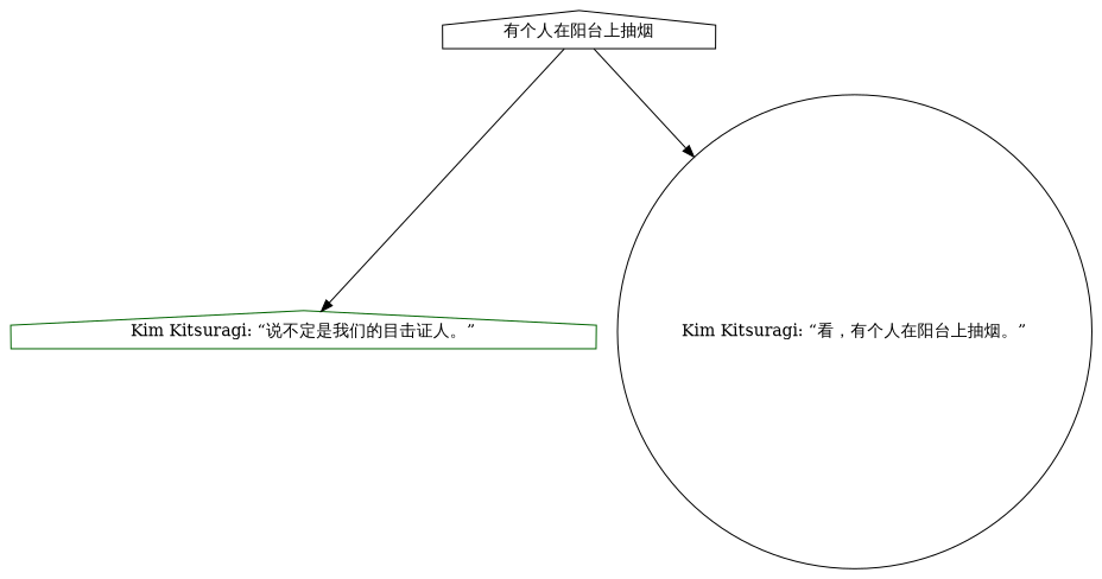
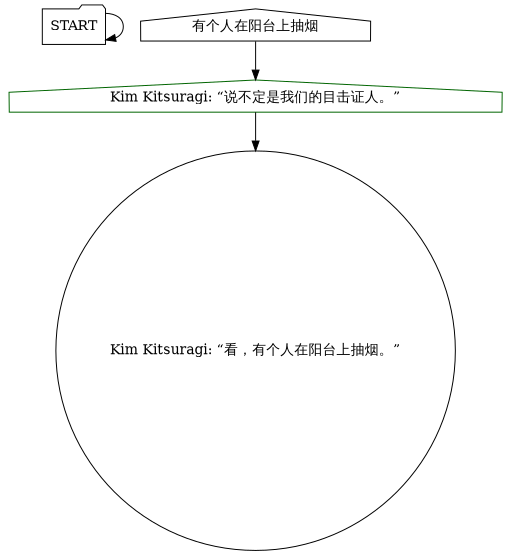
  digraph {
    node [color=black shape=house]
+   n1 [label=START shape=folder]
    n2 [label="有个人在阳台上抽烟"]
    n3 [color=darkgreen label="Kim Kitsuragi: “说不定是我们的目击证人。”"]
    n4 [label="Kim Kitsuragi: “看，有个人在阳台上抽烟。”" shape=circle]
+   n1 -> n1
    n2 -> n3
-   n2 -> n4
+   n3 -> n4
  }
